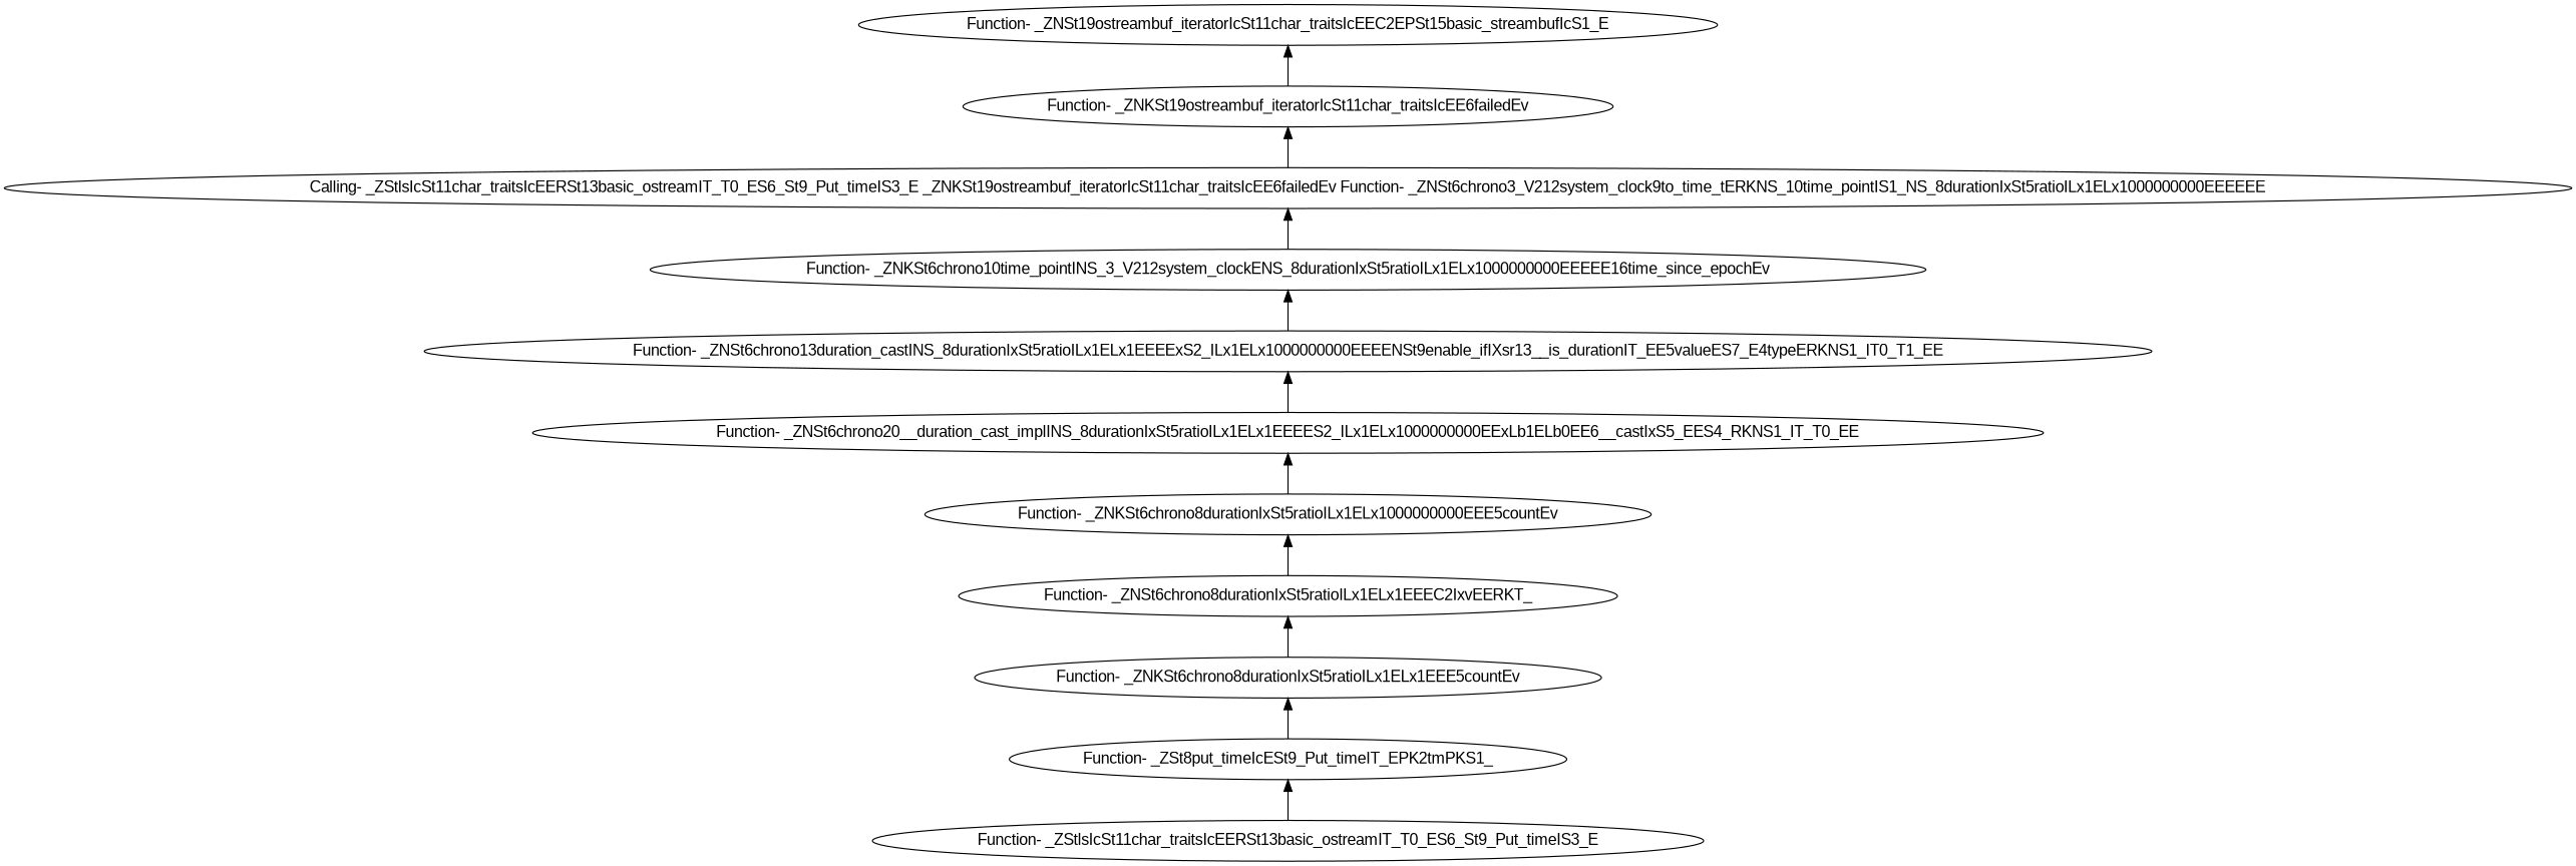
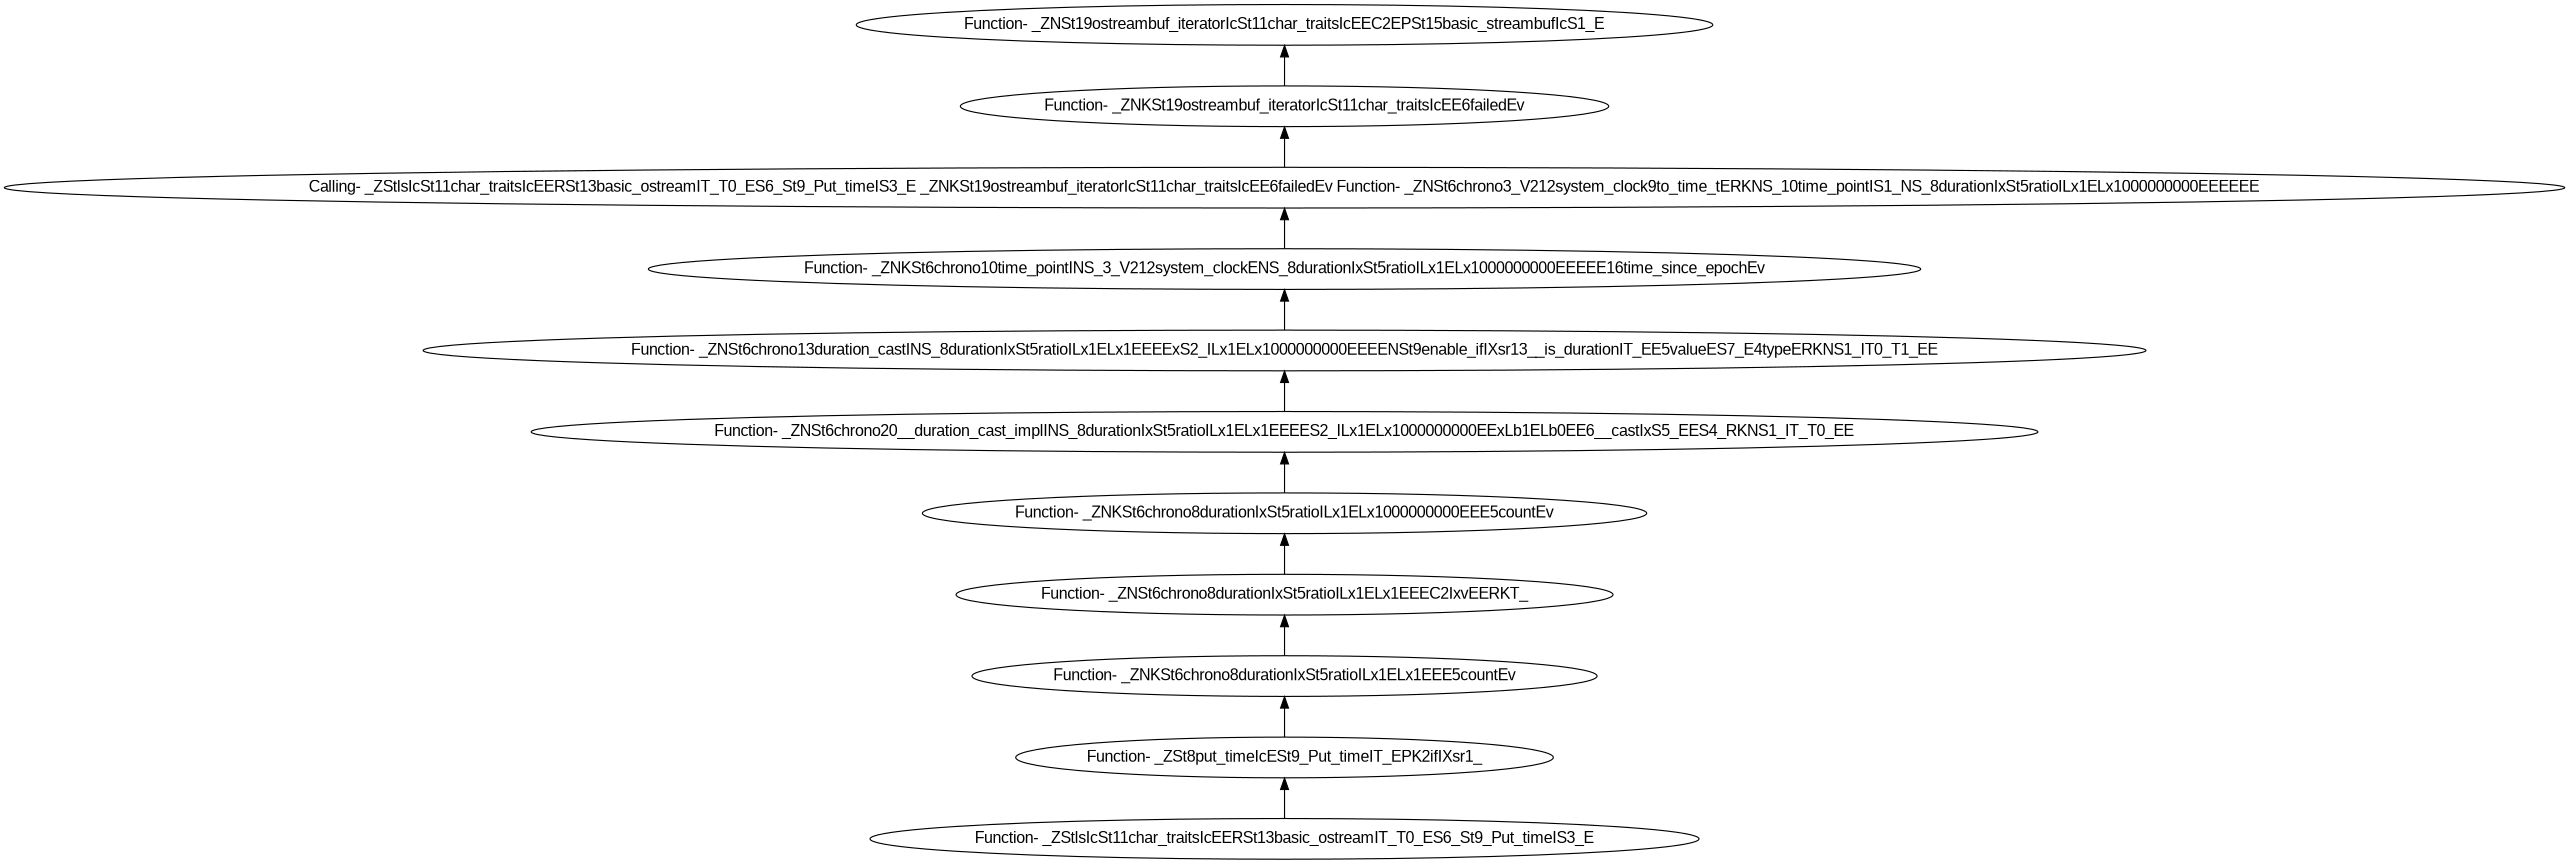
  digraph {
    fontname="Liberation Sans"
    node [fontname="Liberation Sans"]
    edge [dir=back fontname="Liberation Sans"]
-   "Function- _ZSt8put_timeIcESt9_Put_timeIT_EPK2tmPKS1_"
+   "Function- _ZSt8put_timeIcESt9_Put_timeIT_EPK2tmPKS1_" [label="Function- _ZSt8put_timeIcESt9_Put_timeIT_EPK2ifIXsr1_"]
    "Function- _ZStlsIcSt11char_traitsIcEERSt13basic_ostreamIT_T0_ES6_St9_Put_timeIS3_E"
    "Function- _ZNKSt6chrono8durationIxSt5ratioILx1ELx1EEE5countEv"
    "Function- _ZNSt6chrono8durationIxSt5ratioILx1ELx1EEEC2IxvEERKT_"
    "Function- _ZNKSt6chrono8durationIxSt5ratioILx1ELx1000000000EEE5countEv"
    "Function- _ZNSt6chrono20__duration_cast_implINS_8durationIxSt5ratioILx1ELx1EEEES2_ILx1ELx1000000000EExLb1ELb0EE6__castIxS5_EES4_RKNS1_IT_T0_EE"
    "Function- _ZNSt6chrono13duration_castINS_8durationIxSt5ratioILx1ELx1EEEExS2_ILx1ELx1000000000EEEENSt9enable_ifIXsr13__is_durationIT_EE5valueES7_E4typeERKNS1_IT0_T1_EE"
    "Function- _ZNKSt6chrono10time_pointINS_3_V212system_clockENS_8durationIxSt5ratioILx1ELx1000000000EEEEE16time_since_epochEv"
    "Calling- _ZStlsIcSt11char_traitsIcEERSt13basic_ostreamIT_T0_ES6_St9_Put_timeIS3_E _ZNKSt19ostreambuf_iteratorIcSt11char_traitsIcEE6failedEv Function- _ZNSt6chrono3_V212system_clock9to_time_tERKNS_10time_pointIS1_NS_8durationIxSt5ratioILx1ELx1000000000EEEEEE"
    "Function- _ZNKSt19ostreambuf_iteratorIcSt11char_traitsIcEE6failedEv"
    "Function- _ZNSt19ostreambuf_iteratorIcSt11char_traitsIcEEC2EPSt15basic_streambufIcS1_E"
    "Function- _ZSt8put_timeIcESt9_Put_timeIT_EPK2tmPKS1_" -> "Function- _ZStlsIcSt11char_traitsIcEERSt13basic_ostreamIT_T0_ES6_St9_Put_timeIS3_E"
    "Function- _ZNKSt6chrono8durationIxSt5ratioILx1ELx1EEE5countEv" -> "Function- _ZSt8put_timeIcESt9_Put_timeIT_EPK2tmPKS1_"
    "Function- _ZNSt6chrono8durationIxSt5ratioILx1ELx1EEEC2IxvEERKT_" -> "Function- _ZNKSt6chrono8durationIxSt5ratioILx1ELx1EEE5countEv"
    "Function- _ZNKSt6chrono8durationIxSt5ratioILx1ELx1000000000EEE5countEv" -> "Function- _ZNSt6chrono8durationIxSt5ratioILx1ELx1EEEC2IxvEERKT_"
    "Function- _ZNSt6chrono20__duration_cast_implINS_8durationIxSt5ratioILx1ELx1EEEES2_ILx1ELx1000000000EExLb1ELb0EE6__castIxS5_EES4_RKNS1_IT_T0_EE" -> "Function- _ZNKSt6chrono8durationIxSt5ratioILx1ELx1000000000EEE5countEv"
    "Function- _ZNSt6chrono13duration_castINS_8durationIxSt5ratioILx1ELx1EEEExS2_ILx1ELx1000000000EEEENSt9enable_ifIXsr13__is_durationIT_EE5valueES7_E4typeERKNS1_IT0_T1_EE" -> "Function- _ZNSt6chrono20__duration_cast_implINS_8durationIxSt5ratioILx1ELx1EEEES2_ILx1ELx1000000000EExLb1ELb0EE6__castIxS5_EES4_RKNS1_IT_T0_EE"
    "Function- _ZNKSt6chrono10time_pointINS_3_V212system_clockENS_8durationIxSt5ratioILx1ELx1000000000EEEEE16time_since_epochEv" -> "Function- _ZNSt6chrono13duration_castINS_8durationIxSt5ratioILx1ELx1EEEExS2_ILx1ELx1000000000EEEENSt9enable_ifIXsr13__is_durationIT_EE5valueES7_E4typeERKNS1_IT0_T1_EE"
    "Calling- _ZStlsIcSt11char_traitsIcEERSt13basic_ostreamIT_T0_ES6_St9_Put_timeIS3_E _ZNKSt19ostreambuf_iteratorIcSt11char_traitsIcEE6failedEv Function- _ZNSt6chrono3_V212system_clock9to_time_tERKNS_10time_pointIS1_NS_8durationIxSt5ratioILx1ELx1000000000EEEEEE" -> "Function- _ZNKSt6chrono10time_pointINS_3_V212system_clockENS_8durationIxSt5ratioILx1ELx1000000000EEEEE16time_since_epochEv"
    "Function- _ZNKSt19ostreambuf_iteratorIcSt11char_traitsIcEE6failedEv" -> "Calling- _ZStlsIcSt11char_traitsIcEERSt13basic_ostreamIT_T0_ES6_St9_Put_timeIS3_E _ZNKSt19ostreambuf_iteratorIcSt11char_traitsIcEE6failedEv Function- _ZNSt6chrono3_V212system_clock9to_time_tERKNS_10time_pointIS1_NS_8durationIxSt5ratioILx1ELx1000000000EEEEEE"
    "Function- _ZNSt19ostreambuf_iteratorIcSt11char_traitsIcEEC2EPSt15basic_streambufIcS1_E" -> "Function- _ZNKSt19ostreambuf_iteratorIcSt11char_traitsIcEE6failedEv"
  }
